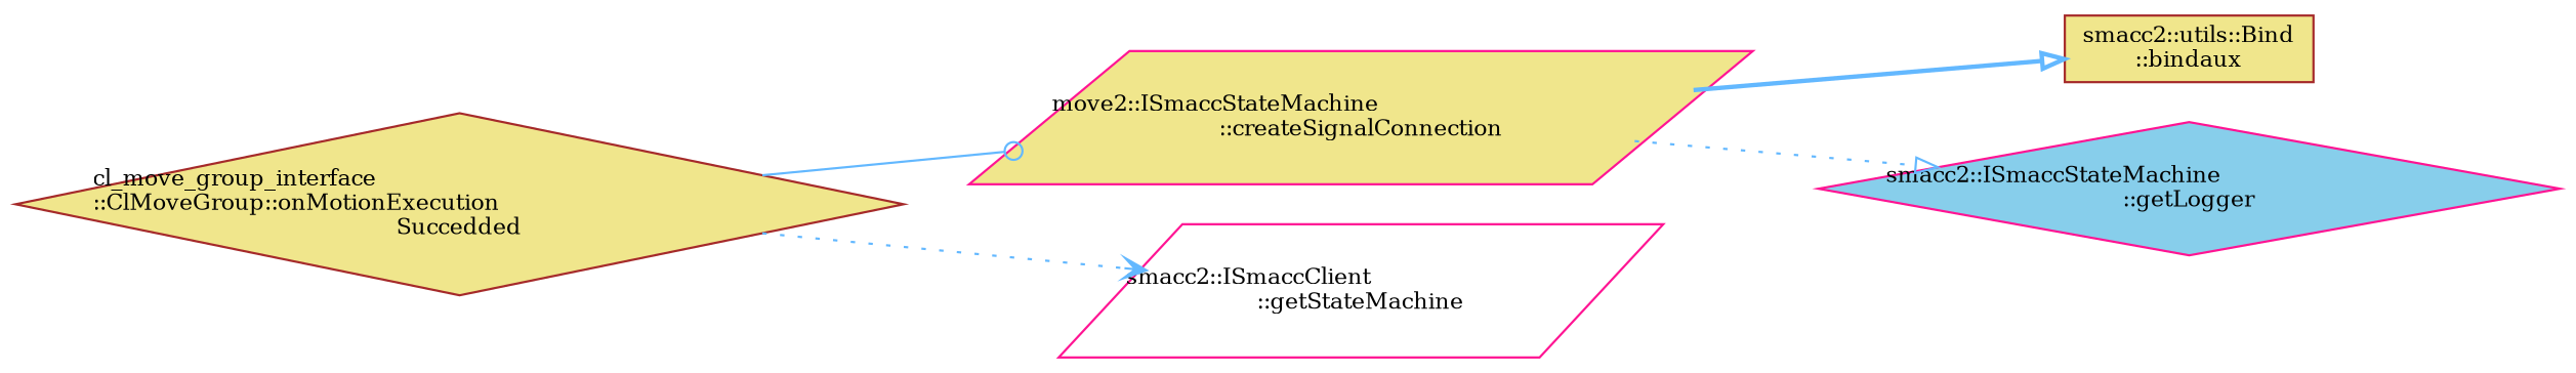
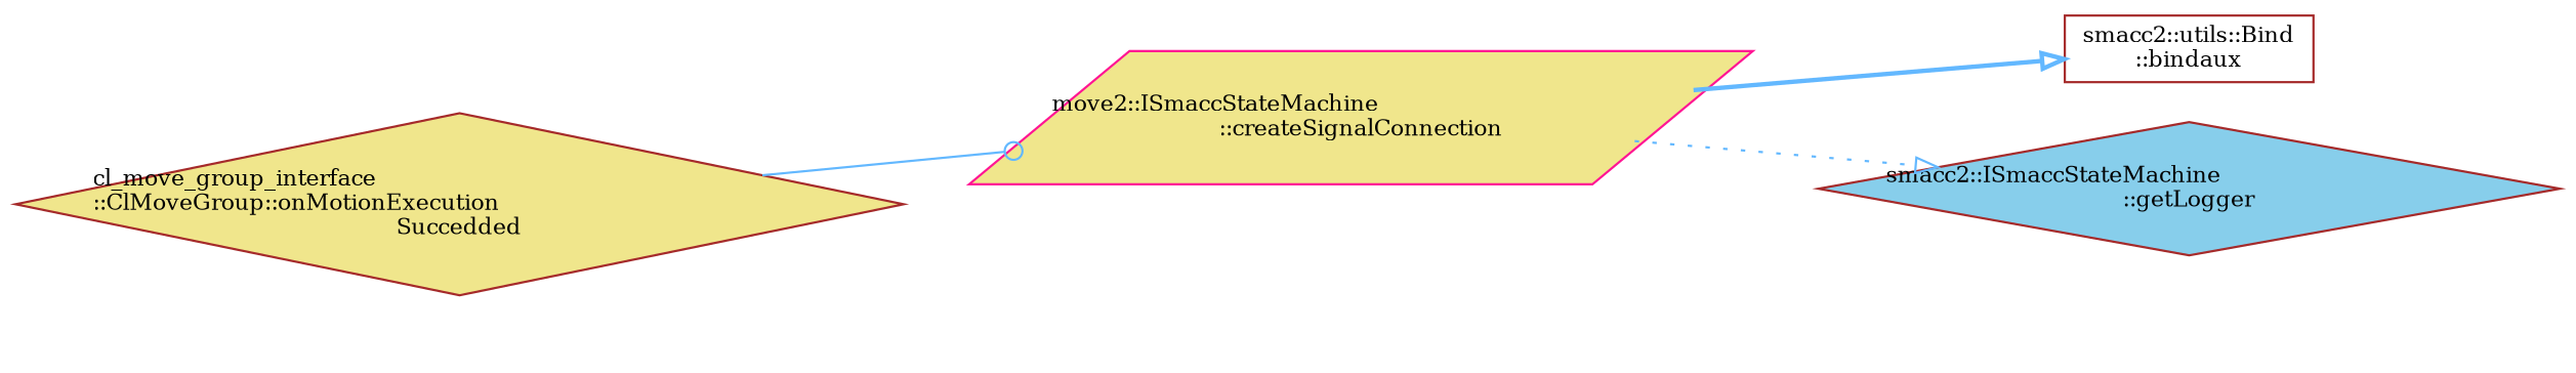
  digraph {
    fontname="DejaVu Serif"
    rankdir=LR
    node [color=deeppink fillcolor=khaki fontname="DejaVu Serif" fontsize=10 shape=diamond style=filled]
    edge [arrowhead=onormal color=steelblue1 fontname="DejaVu Serif" fontsize=10 labelfontname=Helvetica labelfontsize=10 style=dotted]
    n1 [color=brown fontcolor=black height=0.2 label="cl_move_group_interface\l::ClMoveGroup::onMotionExecution\lSuccedded" width=0.4]
    n2 [height=0.2 label="move2::ISmaccStateMachine\l::createSignalConnection" shape=parallelogram width=0.4]
-   n3 [fillcolor=white height=0.2 label="smacc2::ISmaccClient\l::getStateMachine" shape=parallelogram width=0.4]
-   n4 [color=brown height=0.2 label="smacc2::utils::Bind\l::bindaux" shape=box width=0.4]
-   n5 [fillcolor=skyblue height=0.2 label="smacc2::ISmaccStateMachine\l::getLogger" width=0.4]
+   n4 [color=brown fillcolor=white height=0.2 label="smacc2::utils::Bind\l::bindaux" shape=box width=0.4]
+   n5 [color=brown fillcolor=skyblue height=0.2 label="smacc2::ISmaccStateMachine\l::getLogger" width=0.4]
    n1 -> n2 [arrowhead=odot style=solid]
-   n1 -> n3 [arrowhead=vee]
    n2 -> n4 [style=bold]
    n2 -> n5
  }
